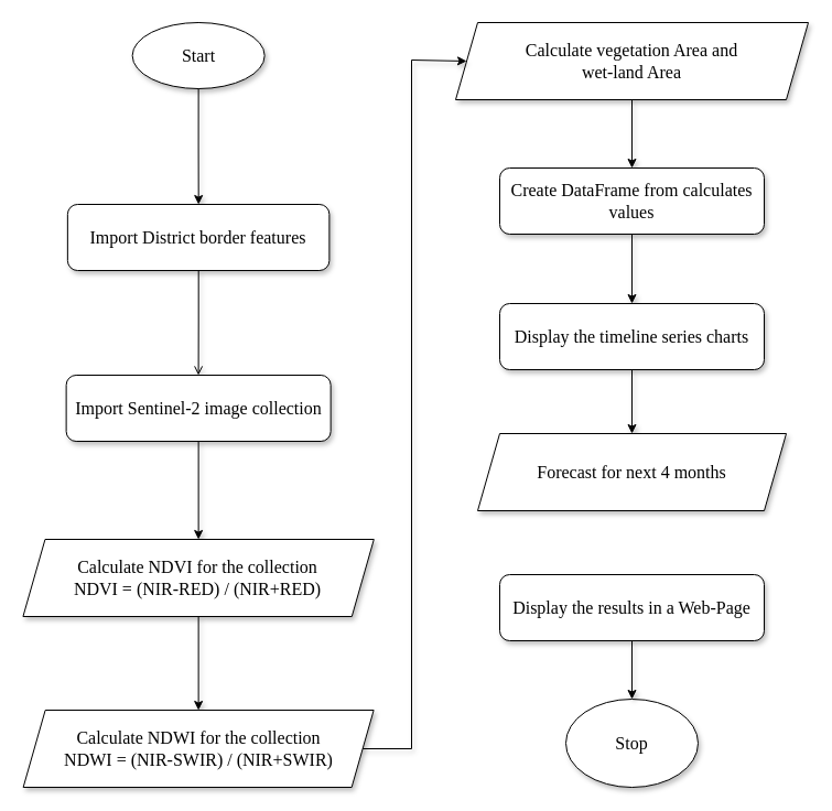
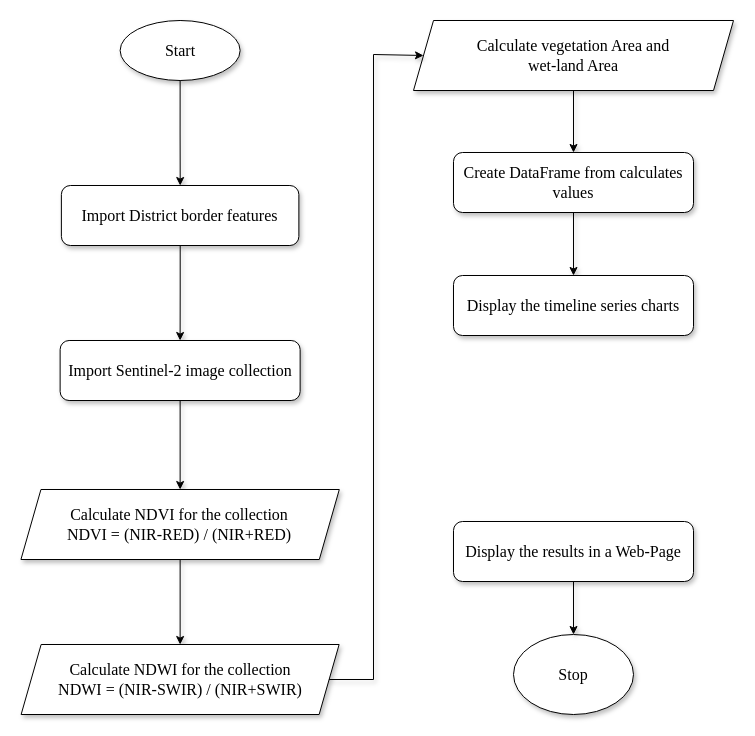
  <mxCell id="0" />
  <mxCell id="1" parent="0" />
  <mxCell id="2" value="" style="edgeStyle=orthogonalEdgeStyle;rounded=0;orthogonalLoop=1;jettySize=auto;html=1;fontSize=16;shadow=1;sketch=0;fontFamily=Lucida Console;labelBorderColor=none;fontStyle=0;horizontal=1;strokeWidth=1;" parent="1" source="3" target="5" edge="1"><mxGeometry relative="1" as="geometry" /></mxCell>
  <mxCell id="3" value="Start" style="ellipse;whiteSpace=wrap;html=1;fontSize=16;shadow=1;sketch=0;fontFamily=Lucida Console;labelBorderColor=none;fontStyle=0;horizontal=1;" parent="1" vertex="1"><mxGeometry x="119.63" y="20" width="120" height="60" as="geometry" /></mxCell>
- <mxCell id="4" value="" style="edgeStyle=orthogonalEdgeStyle;rounded=0;orthogonalLoop=1;jettySize=auto;html=1;fontSize=16;shadow=1;sketch=0;fontFamily=Lucida Console;labelBorderColor=none;fontStyle=0;horizontal=1;strokeWidth=1;endArrow=open;" parent="1" source="5" target="7" edge="1"><mxGeometry relative="1" as="geometry" /></mxCell>
+ <mxCell id="4" value="" style="edgeStyle=orthogonalEdgeStyle;rounded=0;orthogonalLoop=1;jettySize=auto;html=1;fontSize=16;shadow=1;sketch=0;fontFamily=Lucida Console;labelBorderColor=none;fontStyle=0;horizontal=1;strokeWidth=1;" parent="1" source="5" target="7" edge="1"><mxGeometry relative="1" as="geometry" /></mxCell>
  <mxCell id="5" value="Import District border features" style="rounded=1;whiteSpace=wrap;html=1;fontSize=16;shadow=1;sketch=0;fontFamily=Lucida Console;labelBorderColor=none;fontStyle=0;horizontal=1;" parent="1" vertex="1"><mxGeometry x="60.885" y="185" width="237.49" height="60" as="geometry" /></mxCell>
  <mxCell id="6" value="" style="edgeStyle=orthogonalEdgeStyle;rounded=0;orthogonalLoop=1;jettySize=auto;html=1;fontSize=16;shadow=1;sketch=0;fontFamily=Lucida Console;labelBorderColor=none;fontStyle=0;horizontal=1;strokeWidth=1;" parent="1" source="7" target="9" edge="1"><mxGeometry relative="1" as="geometry" /></mxCell>
  <mxCell id="7" value="Import Sentinel-2 image collection" style="rounded=1;whiteSpace=wrap;html=1;fontSize=16;shadow=1;sketch=0;fontFamily=Lucida Console;labelBorderColor=none;fontStyle=0;horizontal=1;" parent="1" vertex="1"><mxGeometry x="59.63" y="340" width="240" height="60" as="geometry" /></mxCell>
  <mxCell id="8" value="" style="edgeStyle=orthogonalEdgeStyle;rounded=0;orthogonalLoop=1;jettySize=auto;html=1;fontSize=16;shadow=1;sketch=0;fontFamily=Lucida Console;labelBorderColor=none;fontStyle=0;horizontal=1;strokeWidth=1;" parent="1" source="9" target="10" edge="1"><mxGeometry relative="1" as="geometry" /></mxCell>
  <mxCell id="9" value="Calculate NDVI for the collection&lt;br style=&quot;font-size: 16px;&quot;&gt;NDVI = (NIR-RED) / (NIR+RED)" style="shape=parallelogram;perimeter=parallelogramPerimeter;whiteSpace=wrap;html=1;fixedSize=1;fontSize=16;shadow=1;sketch=0;fontFamily=Lucida Console;labelBorderColor=none;fontStyle=0;horizontal=1;" parent="1" vertex="1"><mxGeometry x="20.445" y="489" width="318.37" height="70" as="geometry" /></mxCell>
  <mxCell id="10" value="Calculate NDWI for the collection&lt;br style=&quot;font-size: 16px;&quot;&gt;NDWI = (NIR-SWIR) / (NIR+SWIR)" style="shape=parallelogram;perimeter=parallelogramPerimeter;whiteSpace=wrap;html=1;fixedSize=1;fontSize=16;shadow=1;sketch=0;fontFamily=Lucida Console;labelBorderColor=none;fontStyle=0;horizontal=1;" parent="1" vertex="1"><mxGeometry x="20.63" y="644" width="318" height="70" as="geometry" /></mxCell>
  <mxCell id="11" value="" style="edgeStyle=orthogonalEdgeStyle;rounded=0;orthogonalLoop=1;jettySize=auto;html=1;fontSize=16;shadow=1;sketch=0;fontFamily=Lucida Console;labelBorderColor=none;fontStyle=0;horizontal=1;strokeWidth=1;" parent="1" source="12" target="14" edge="1"><mxGeometry relative="1" as="geometry" /></mxCell>
  <mxCell id="12" value="Calculate vegetation Area and &lt;br style=&quot;font-size: 16px;&quot;&gt;wet-land Area" style="shape=parallelogram;perimeter=parallelogramPerimeter;whiteSpace=wrap;html=1;fixedSize=1;fontSize=16;shadow=1;sketch=0;fontFamily=Lucida Console;labelBorderColor=none;fontStyle=0;horizontal=1;" parent="1" vertex="1"><mxGeometry x="413" y="20" width="320" height="70" as="geometry" /></mxCell>
  <mxCell id="13" value="" style="edgeStyle=orthogonalEdgeStyle;rounded=0;orthogonalLoop=1;jettySize=auto;html=1;fontSize=16;shadow=1;sketch=0;fontFamily=Lucida Console;labelBorderColor=none;fontStyle=0;horizontal=1;strokeWidth=1;" parent="1" source="14" target="16" edge="1"><mxGeometry relative="1" as="geometry" /></mxCell>
  <mxCell id="14" value="Create DataFrame from calculates values" style="rounded=1;whiteSpace=wrap;html=1;fontSize=16;shadow=1;sketch=0;fontFamily=Lucida Console;labelBorderColor=none;fontStyle=0;horizontal=1;" parent="1" vertex="1"><mxGeometry x="453" y="152" width="240" height="60" as="geometry" /></mxCell>
- <mxCell id="15" value="" style="edgeStyle=orthogonalEdgeStyle;rounded=0;orthogonalLoop=1;jettySize=auto;html=1;fontSize=16;shadow=1;sketch=0;fontFamily=Lucida Console;labelBorderColor=none;fontStyle=0;horizontal=1;strokeWidth=1;" parent="1" source="16" target="17" edge="1"><mxGeometry relative="1" as="geometry" /></mxCell>
  <mxCell id="16" value="Display the timeline series charts" style="rounded=1;whiteSpace=wrap;html=1;fontSize=16;shadow=1;sketch=0;fontFamily=Lucida Console;labelBorderColor=none;fontStyle=0;horizontal=1;" parent="1" vertex="1"><mxGeometry x="453" y="275" width="240" height="60" as="geometry" /></mxCell>
- <mxCell id="17" value="Forecast for next 4 months" style="shape=parallelogram;perimeter=parallelogramPerimeter;whiteSpace=wrap;html=1;fixedSize=1;fontSize=16;shadow=1;sketch=0;fontFamily=Lucida Console;labelBorderColor=none;fontStyle=0;horizontal=1;" parent="1" vertex="1"><mxGeometry x="433" y="393" width="280" height="70" as="geometry" /></mxCell>
  <mxCell id="18" value="Stop" style="ellipse;whiteSpace=wrap;html=1;fontSize=16;shadow=1;sketch=0;fontFamily=Lucida Console;labelBorderColor=none;fontStyle=0;horizontal=1;" parent="1" vertex="1"><mxGeometry x="513" y="634" width="120" height="80" as="geometry" /></mxCell>
  <mxCell id="19" value="" style="edgeStyle=orthogonalEdgeStyle;rounded=0;orthogonalLoop=1;jettySize=auto;html=1;fontSize=16;shadow=1;sketch=0;fontFamily=Lucida Console;labelBorderColor=none;fontStyle=0;horizontal=1;strokeWidth=1;" parent="1" source="20" target="18" edge="1"><mxGeometry relative="1" as="geometry" /></mxCell>
  <mxCell id="20" value="&lt;font style=&quot;font-size: 16px&quot;&gt;Display the results in a Web-Page&lt;/font&gt;" style="rounded=1;whiteSpace=wrap;html=1;shadow=1;sketch=0;fontFamily=Lucida Console;fontSize=16;labelBorderColor=none;fontStyle=0;horizontal=1;" parent="1" vertex="1"><mxGeometry x="453" y="521" width="240" height="60" as="geometry" /></mxCell>
  <mxCell id="21" value="" style="endArrow=classic;html=1;rounded=0;shadow=1;labelBorderColor=none;sketch=0;fontFamily=Lucida Console;fontSize=16;exitX=1;exitY=0.5;exitDx=0;exitDy=0;entryX=0;entryY=0.5;entryDx=0;entryDy=0;strokeWidth=1;fontStyle=0" parent="1" source="10" target="12" edge="1"><mxGeometry width="50" height="50" relative="1" as="geometry"><mxPoint x="373" y="694" as="sourcePoint" /><mxPoint x="423" y="644" as="targetPoint" /><Array as="points"><mxPoint x="373" y="679" /><mxPoint x="373" y="54" /></Array></mxGeometry></mxCell>
